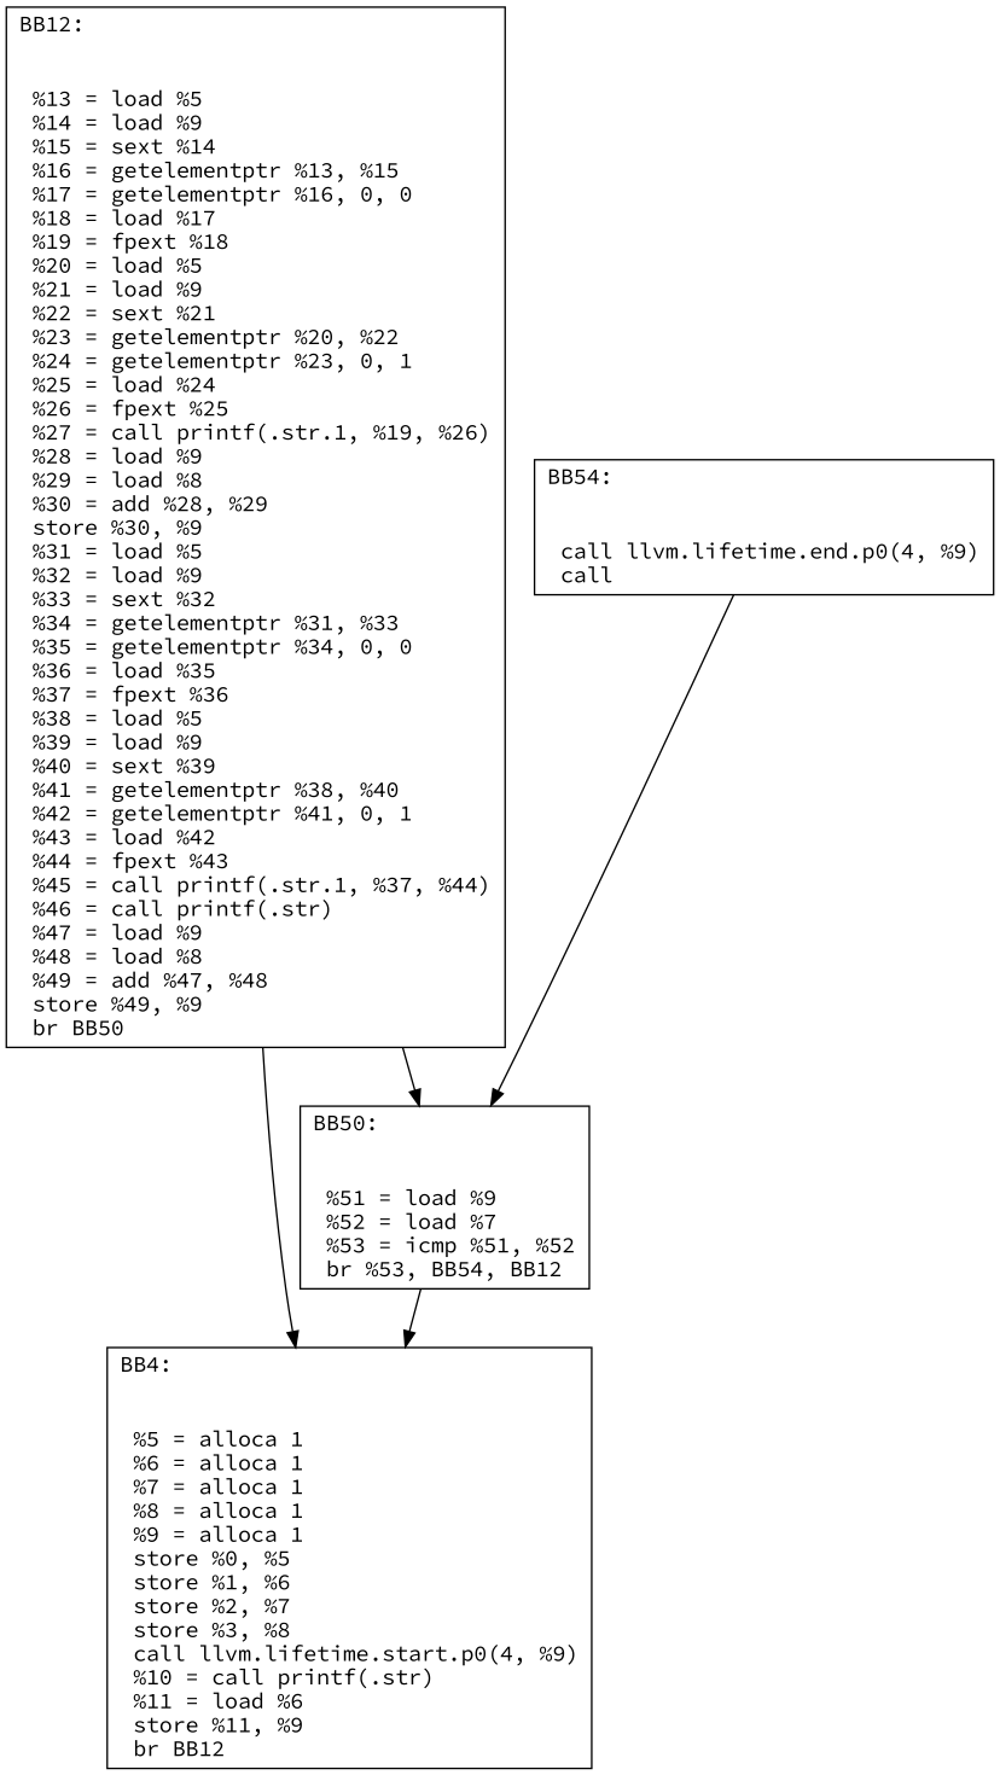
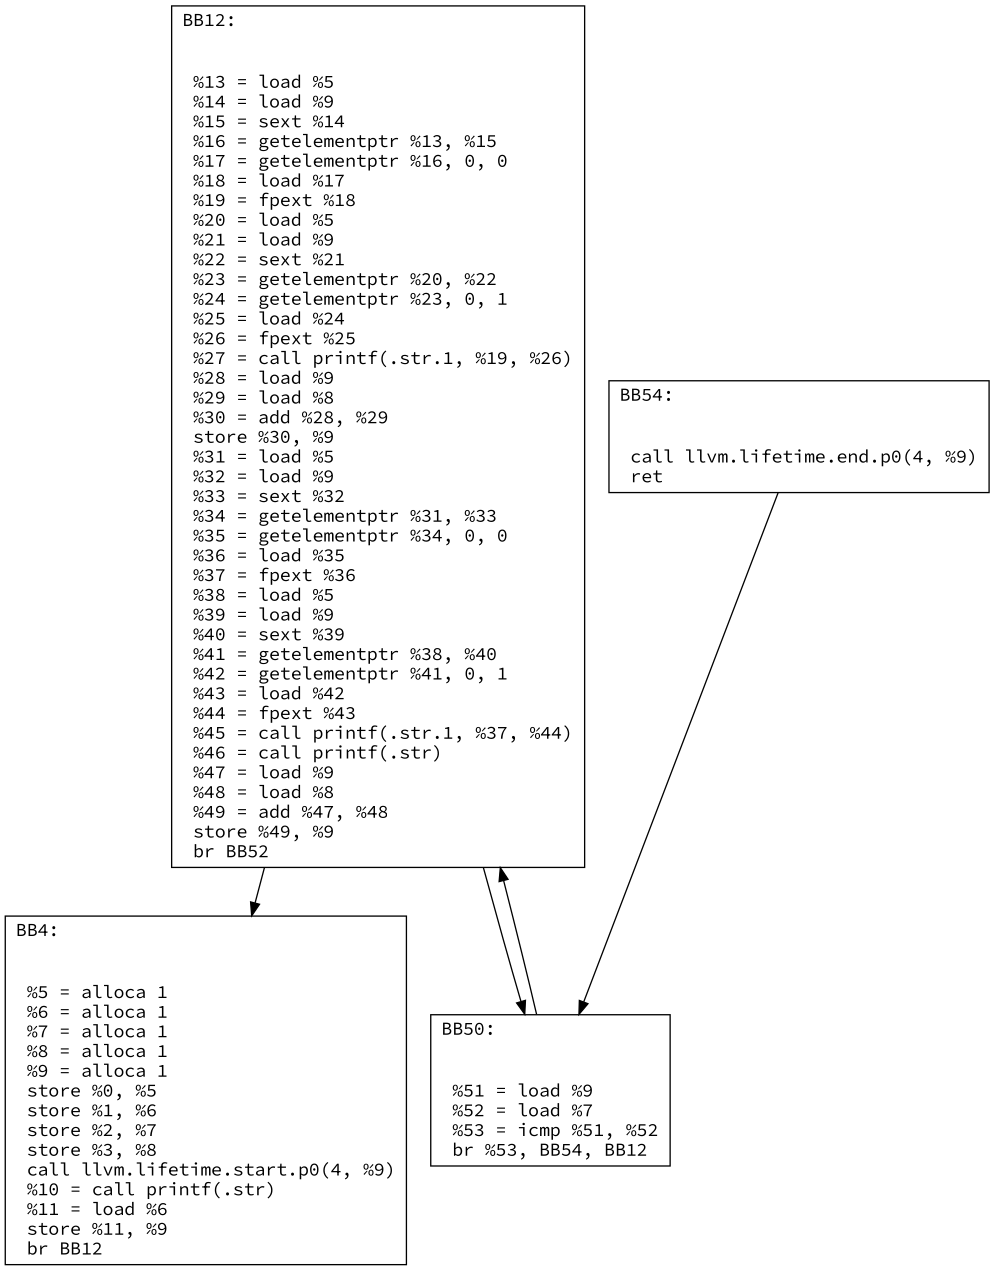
  digraph {
    fontname="Source Code Pro"
    node [fontname="Source Code Pro" shape=record]
    edge [fontname="Source Code Pro"]
    n1 [label="{BB4:\l\l\n	 %5 = alloca  1\l	 %6 = alloca  1\l	 %7 = alloca  1\l	 %8 = alloca  1\l	 %9 = alloca  1\l	 store  %0,  %5\l	 store  %1,  %6\l	 store  %2,  %7\l	 store  %3,  %8\l	 call llvm.lifetime.start.p0(4, %9)\l	 %10 = call printf(.str)\l	 %11 = load  %6\l	 store  %11,  %9\l	 br BB12\l	}"]
-   n2 [label="{BB12:\l\l\n	 %13 = load  %5\l	 %14 = load  %9\l	 %15 = sext  %14\l	 %16 = getelementptr  %13,  %15\l	 %17 = getelementptr  %16,  0,  0\l	 %18 = load  %17\l	 %19 = fpext  %18\l	 %20 = load  %5\l	 %21 = load  %9\l	 %22 = sext  %21\l	 %23 = getelementptr  %20,  %22\l	 %24 = getelementptr  %23,  0,  1\l	 %25 = load  %24\l	 %26 = fpext  %25\l	 %27 = call printf(.str.1, %19, %26)\l	 %28 = load  %9\l	 %29 = load  %8\l	 %30 = add  %28,  %29\l	 store  %30,  %9\l	 %31 = load  %5\l	 %32 = load  %9\l	 %33 = sext  %32\l	 %34 = getelementptr  %31,  %33\l	 %35 = getelementptr  %34,  0,  0\l	 %36 = load  %35\l	 %37 = fpext  %36\l	 %38 = load  %5\l	 %39 = load  %9\l	 %40 = sext  %39\l	 %41 = getelementptr  %38,  %40\l	 %42 = getelementptr  %41,  0,  1\l	 %43 = load  %42\l	 %44 = fpext  %43\l	 %45 = call printf(.str.1, %37, %44)\l	 %46 = call printf(.str)\l	 %47 = load  %9\l	 %48 = load  %8\l	 %49 = add  %47,  %48\l	 store  %49,  %9\l	 br BB50\l	}"]
+   n2 [label="{BB12:\l\l\n	 %13 = load  %5\l	 %14 = load  %9\l	 %15 = sext  %14\l	 %16 = getelementptr  %13,  %15\l	 %17 = getelementptr  %16,  0,  0\l	 %18 = load  %17\l	 %19 = fpext  %18\l	 %20 = load  %5\l	 %21 = load  %9\l	 %22 = sext  %21\l	 %23 = getelementptr  %20,  %22\l	 %24 = getelementptr  %23,  0,  1\l	 %25 = load  %24\l	 %26 = fpext  %25\l	 %27 = call printf(.str.1, %19, %26)\l	 %28 = load  %9\l	 %29 = load  %8\l	 %30 = add  %28,  %29\l	 store  %30,  %9\l	 %31 = load  %5\l	 %32 = load  %9\l	 %33 = sext  %32\l	 %34 = getelementptr  %31,  %33\l	 %35 = getelementptr  %34,  0,  0\l	 %36 = load  %35\l	 %37 = fpext  %36\l	 %38 = load  %5\l	 %39 = load  %9\l	 %40 = sext  %39\l	 %41 = getelementptr  %38,  %40\l	 %42 = getelementptr  %41,  0,  1\l	 %43 = load  %42\l	 %44 = fpext  %43\l	 %45 = call printf(.str.1, %37, %44)\l	 %46 = call printf(.str)\l	 %47 = load  %9\l	 %48 = load  %8\l	 %49 = add  %47,  %48\l	 store  %49,  %9\l	 br BB52\l	}"]
    n3 [label="{BB50:\l\l\n	 %51 = load  %9\l	 %52 = load  %7\l	 %53 = icmp  %51,  %52\l	 br %53, BB54, BB12\l	}"]
-   n4 [label="{BB54:\l\l\n	 call llvm.lifetime.end.p0(4, %9)\l	 call \l	}"]
+   n4 [label="{BB54:\l\l\n	 call llvm.lifetime.end.p0(4, %9)\l	 ret \l	}"]
    n2 -> n1
    n2 -> n3
-   n3 -> n1
+   n3 -> n2
    n4 -> n3
  }
